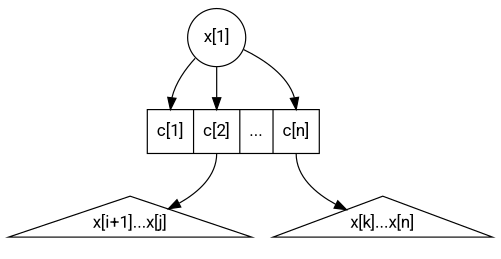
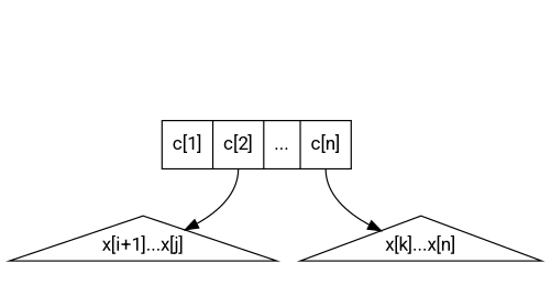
  digraph {
    fontname=Roboto
    node [fontname=Roboto shape=triangle]
    edge [fontname=Roboto]
    n1 [label="x[i+1]...x[j]"]
    n2 [label="x[k]...x[n]"]
-   n3 [label="x[1]" shape=circle]
    n4 [label="<1> c[1] | <2> c[2] | ... | <n> c[n]" shape=record]
    subgraph sub_1 {
      rank=same
      n1
      n2
    }
-   n3 -> n4 [headport=1]
-   n3 -> n4 [headport=2]
-   n3 -> n4 [headport=n]
    n4 -> n1 [tailport=2]
    n4 -> n2 [tailport=n]
  }
